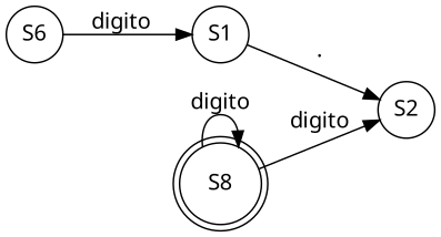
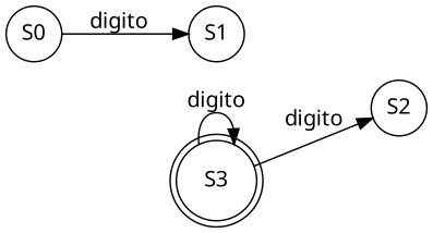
  digraph {
    fontname="Noto Sans"
    rankdir=LR
    node [fixedsize=true fontname="Noto Sans" shape=circle]
    edge [fontname="Noto Sans"]
-   S0 [label=S6]
+   S0
    S1
    S2
-   S3 [shape=doublecircle label=S8]
+   S3 [shape=doublecircle]
    S0 -> S1 [label=digito]
-   S1 -> S2 [label="."]
    S3 -> S2 [label=digito]
    S3 -> S3 [label=digito]
  }
